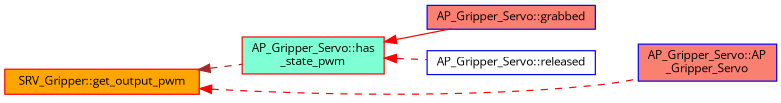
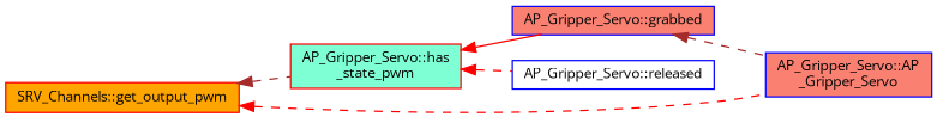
  digraph {
    fontname="Open Sans"
    rankdir=LR
    node [color=blue fillcolor=salmon fontname="Open Sans" fontsize=10 shape=record style=filled]
    edge [color=red dir=back fontname="Open Sans" fontsize=10 labelfontname=Helvetica labelfontsize=10 style=dashed]
-   n1 [color=red fillcolor=orange fontcolor=black height=0.2 label="SRV_Gripper::get_output_pwm" width=0.4]
+   n1 [color=red fillcolor=orange fontcolor=black height=0.2 label="SRV_Channels::get_output_pwm" width=0.4]
    n2 [color=red fillcolor=aquamarine height=0.2 label="AP_Gripper_Servo::has\l_state_pwm" width=0.4]
    n3 [height=0.2 label="AP_Gripper_Servo::AP\l_Gripper_Servo" width=0.4]
    n4 [height=0.2 label="AP_Gripper_Servo::grabbed" width=0.4]
    n5 [fillcolor=white height=0.2 label="AP_Gripper_Servo::released" width=0.4]
    n1 -> n2 [color=brown]
    n1 -> n3
    n2 -> n4 [style=solid]
    n2 -> n5
+   n4 -> n3 [color=brown]
  }
